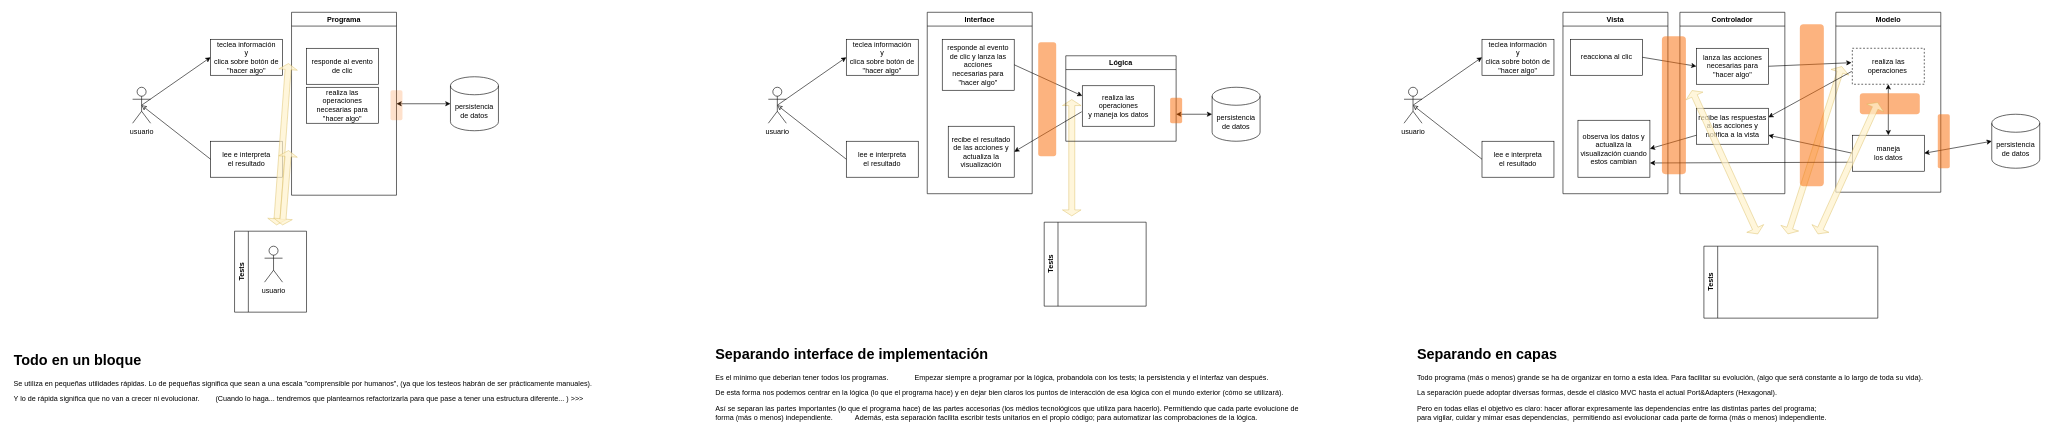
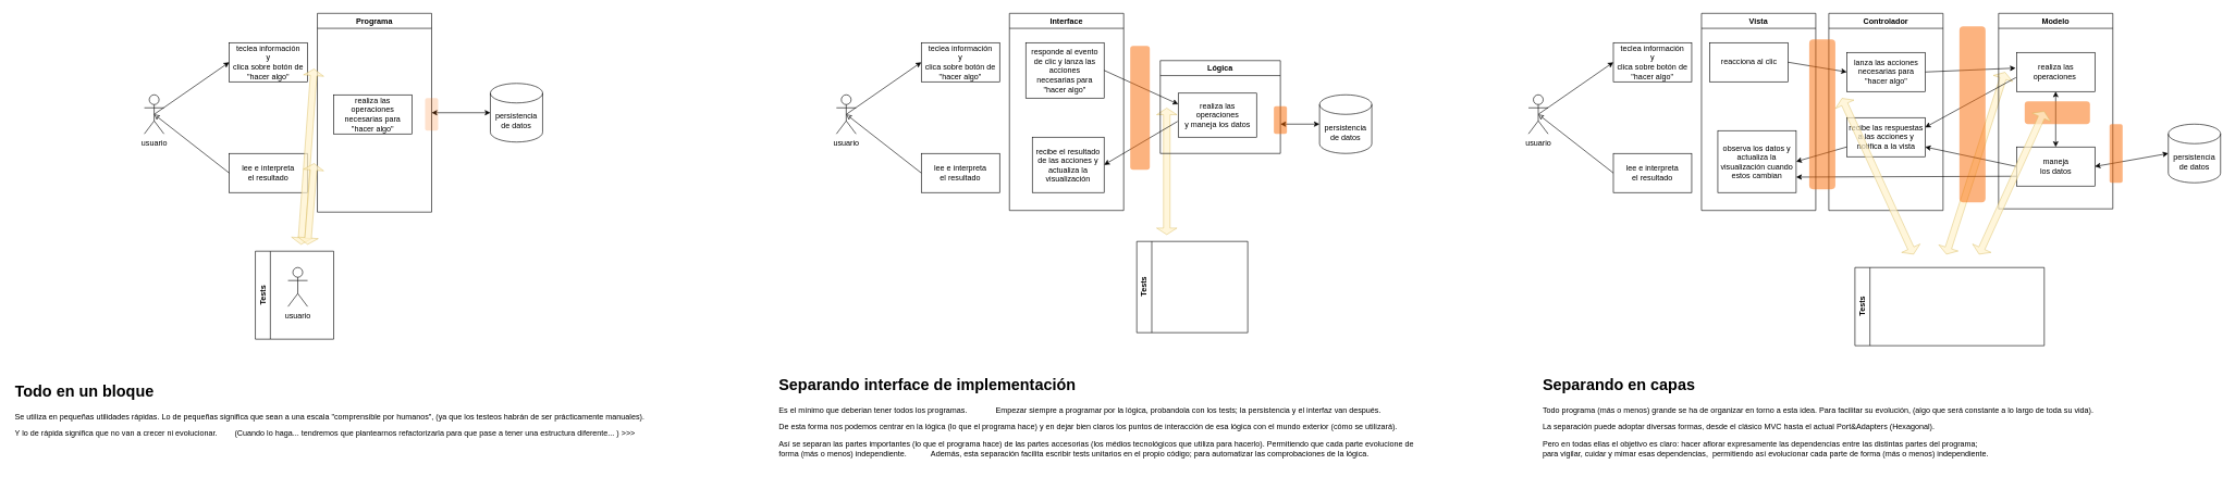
  <mxCell id="0" />
  <mxCell id="1" parent="0" />
  <mxCell id="2" value="usuario" style="shape=umlActor;verticalLabelPosition=bottom;verticalAlign=top;html=1;outlineConnect=0;" parent="1" vertex="1"><mxGeometry x="220" y="145" width="30" height="60" as="geometry" /></mxCell>
  <mxCell id="3" value="teclea información&lt;br&gt;y&lt;br&gt;clica sobre botón de &quot;hacer algo&quot;" style="rounded=0;whiteSpace=wrap;html=1;" parent="1" vertex="1"><mxGeometry x="350" y="65" width="120" height="60" as="geometry" /></mxCell>
  <mxCell id="4" value="realiza las operaciones necesarias para &quot;hacer algo&quot;" style="rounded=0;whiteSpace=wrap;html=1;" parent="1" vertex="1"><mxGeometry x="510" y="145" width="120" height="60" as="geometry" /></mxCell>
  <mxCell id="5" value="persistencia de datos" style="shape=cylinder3;whiteSpace=wrap;html=1;boundedLbl=1;backgroundOutline=1;size=15;" parent="1" vertex="1"><mxGeometry x="750" y="127.5" width="80" height="90" as="geometry" /></mxCell>
  <mxCell id="6" value="" style="endArrow=classic;startArrow=none;html=1;rounded=0;exitX=0.5;exitY=0.5;exitDx=0;exitDy=0;exitPerimeter=0;entryX=0;entryY=0.5;entryDx=0;entryDy=0;startFill=0;" parent="1" source="2" target="3" edge="1"><mxGeometry width="50" height="50" relative="1" as="geometry"><mxPoint x="240" y="215" as="sourcePoint" /><mxPoint x="290" y="165" as="targetPoint" /></mxGeometry></mxCell>
  <mxCell id="7" value="" style="endArrow=classic;startArrow=classic;html=1;rounded=0;exitX=1;exitY=0.5;exitDx=0;exitDy=0;entryX=0;entryY=0.5;entryDx=0;entryDy=0;entryPerimeter=0;" parent="1" source="10" target="5" edge="1"><mxGeometry width="50" height="50" relative="1" as="geometry"><mxPoint x="660" y="285" as="sourcePoint" /><mxPoint x="710" y="235" as="targetPoint" /></mxGeometry></mxCell>
  <mxCell id="8" value="lee e interpreta&lt;br&gt;el resultado" style="rounded=0;whiteSpace=wrap;html=1;" parent="1" vertex="1"><mxGeometry x="350" y="235" width="120" height="60" as="geometry" /></mxCell>
  <mxCell id="9" value="" style="endArrow=none;startArrow=classic;html=1;rounded=0;exitX=0.5;exitY=0.5;exitDx=0;exitDy=0;exitPerimeter=0;entryX=0;entryY=0.5;entryDx=0;entryDy=0;startFill=0;" parent="1" source="2" target="8" edge="1"><mxGeometry width="50" height="50" relative="1" as="geometry"><mxPoint x="660" y="285" as="sourcePoint" /><mxPoint x="710" y="235" as="targetPoint" /></mxGeometry></mxCell>
  <mxCell id="10" value="Programa" style="swimlane;whiteSpace=wrap;html=1;" parent="1" vertex="1"><mxGeometry x="485" y="20" width="175" height="305" as="geometry" /></mxCell>
- <mxCell id="11" value="responde al evento&lt;br&gt;de clic" style="rounded=0;whiteSpace=wrap;html=1;" parent="10" vertex="1"><mxGeometry x="25" y="60" width="120" height="60" as="geometry" /></mxCell>
  <mxCell id="12" value="Tests" style="swimlane;horizontal=0;whiteSpace=wrap;html=1;" parent="1" vertex="1"><mxGeometry x="390" y="385" width="120" height="135" as="geometry" /></mxCell>
  <mxCell id="13" value="usuario" style="shape=umlActor;verticalLabelPosition=bottom;verticalAlign=top;html=1;outlineConnect=0;" parent="12" vertex="1"><mxGeometry x="50" y="25" width="30" height="60" as="geometry" /></mxCell>
  <mxCell id="14" value="" style="shape=flexArrow;endArrow=classic;startArrow=classic;html=1;rounded=0;fillColor=#fff2cc;strokeColor=#d6b656;endSize=3;startSize=3;opacity=70;" parent="1" edge="1"><mxGeometry width="100" height="100" relative="1" as="geometry"><mxPoint x="460" y="375" as="sourcePoint" /><mxPoint x="480" y="105" as="targetPoint" /></mxGeometry></mxCell>
  <mxCell id="15" value="" style="shape=flexArrow;endArrow=classic;startArrow=classic;html=1;rounded=0;fillColor=#fff2cc;strokeColor=#d6b656;endSize=3;startSize=3;opacity=70;" parent="1" edge="1"><mxGeometry width="100" height="100" relative="1" as="geometry"><mxPoint x="470" y="375" as="sourcePoint" /><mxPoint x="480" y="250" as="targetPoint" /></mxGeometry></mxCell>
  <mxCell id="16" value="usuario" style="shape=umlActor;verticalLabelPosition=bottom;verticalAlign=top;html=1;outlineConnect=0;" parent="1" vertex="1"><mxGeometry x="1280" y="145" width="30" height="60" as="geometry" /></mxCell>
  <mxCell id="17" value="teclea información&lt;br&gt;y&lt;br&gt;clica sobre botón de &quot;hacer algo&quot;" style="rounded=0;whiteSpace=wrap;html=1;" parent="1" vertex="1"><mxGeometry x="1410" y="65" width="120" height="60" as="geometry" /></mxCell>
  <mxCell id="18" value="responde al evento&lt;br&gt;de clic y lanza las acciones necesarias&amp;nbsp;para &quot;hacer algo&quot;" style="rounded=0;whiteSpace=wrap;html=1;" parent="1" vertex="1"><mxGeometry x="1570" y="65" width="120" height="85" as="geometry" /></mxCell>
  <mxCell id="19" value="realiza las operaciones &lt;br&gt;y maneja los datos" style="rounded=0;whiteSpace=wrap;html=1;" parent="1" vertex="1"><mxGeometry x="1803.5" y="142.5" width="120" height="67.5" as="geometry" /></mxCell>
  <mxCell id="20" value="persistencia de datos" style="shape=cylinder3;whiteSpace=wrap;html=1;boundedLbl=1;backgroundOutline=1;size=15;" parent="1" vertex="1"><mxGeometry x="2020" y="145" width="80" height="90" as="geometry" /></mxCell>
  <mxCell id="21" value="" style="endArrow=classic;startArrow=none;html=1;rounded=0;exitX=0.5;exitY=0.5;exitDx=0;exitDy=0;exitPerimeter=0;entryX=0;entryY=0.5;entryDx=0;entryDy=0;startFill=0;" parent="1" source="16" target="17" edge="1"><mxGeometry width="50" height="50" relative="1" as="geometry"><mxPoint x="1300" y="215" as="sourcePoint" /><mxPoint x="1350" y="165" as="targetPoint" /></mxGeometry></mxCell>
  <mxCell id="22" value="" style="endArrow=classic;startArrow=classic;html=1;rounded=0;entryX=0;entryY=0.5;entryDx=0;entryDy=0;entryPerimeter=0;" parent="1" target="20" edge="1"><mxGeometry width="50" height="50" relative="1" as="geometry"><mxPoint x="1960" y="190" as="sourcePoint" /><mxPoint x="2010" y="190" as="targetPoint" /></mxGeometry></mxCell>
  <mxCell id="23" value="recibe el resultado de las acciones y actualiza la visualización" style="rounded=0;whiteSpace=wrap;html=1;" parent="1" vertex="1"><mxGeometry x="1580" y="210" width="110" height="85" as="geometry" /></mxCell>
  <mxCell id="24" value="lee e interpreta&lt;br&gt;el resultado" style="rounded=0;whiteSpace=wrap;html=1;" parent="1" vertex="1"><mxGeometry x="1410" y="235" width="120" height="60" as="geometry" /></mxCell>
  <mxCell id="25" value="" style="endArrow=none;startArrow=classic;html=1;rounded=0;exitX=0.5;exitY=0.5;exitDx=0;exitDy=0;exitPerimeter=0;entryX=0;entryY=0.5;entryDx=0;entryDy=0;startFill=0;" parent="1" source="16" target="24" edge="1"><mxGeometry width="50" height="50" relative="1" as="geometry"><mxPoint x="1720" y="285" as="sourcePoint" /><mxPoint x="1770" y="235" as="targetPoint" /></mxGeometry></mxCell>
  <mxCell id="26" value="Interface" style="swimlane;whiteSpace=wrap;html=1;" parent="1" vertex="1"><mxGeometry x="1545" y="20" width="175" height="302.5" as="geometry" /></mxCell>
  <mxCell id="27" value="Tests" style="swimlane;horizontal=0;whiteSpace=wrap;html=1;" parent="1" vertex="1"><mxGeometry x="1740" y="370" width="170" height="140" as="geometry" /></mxCell>
  <mxCell id="28" value="" style="shape=flexArrow;endArrow=classic;startArrow=classic;html=1;rounded=0;fillColor=#fff2cc;strokeColor=#d6b656;endSize=3;startSize=3;opacity=70;" parent="1" edge="1"><mxGeometry width="100" height="100" relative="1" as="geometry"><mxPoint x="1786" y="360" as="sourcePoint" /><mxPoint x="1786" y="165" as="targetPoint" /></mxGeometry></mxCell>
  <mxCell id="29" value="Lógica" style="swimlane;whiteSpace=wrap;html=1;" parent="1" vertex="1"><mxGeometry x="1776" y="92.5" width="184" height="142.5" as="geometry" /></mxCell>
  <mxCell id="30" value="" style="rounded=1;whiteSpace=wrap;html=1;fillColor=#fa6800;fontColor=#000000;strokeColor=none;fillStyle=auto;opacity=50;" parent="29" vertex="1"><mxGeometry x="174" y="70" width="20" height="42.5" as="geometry" /></mxCell>
  <mxCell id="31" value="" style="endArrow=classic;startArrow=none;html=1;rounded=0;exitX=1;exitY=0.5;exitDx=0;exitDy=0;startFill=0;entryX=0;entryY=0.25;entryDx=0;entryDy=0;" parent="1" source="18" target="19" edge="1"><mxGeometry width="50" height="50" relative="1" as="geometry"><mxPoint x="1305" y="185.5" as="sourcePoint" /><mxPoint x="1420" y="105.5" as="targetPoint" /></mxGeometry></mxCell>
  <mxCell id="32" value="" style="endArrow=classic;startArrow=none;html=1;rounded=0;entryX=1;entryY=0.5;entryDx=0;entryDy=0;startFill=0;exitX=-0.008;exitY=0.642;exitDx=0;exitDy=0;exitPerimeter=0;" parent="1" source="19" target="23" edge="1"><mxGeometry width="50" height="50" relative="1" as="geometry"><mxPoint x="1780" y="182.5" as="sourcePoint" /><mxPoint x="1430" y="115.5" as="targetPoint" /></mxGeometry></mxCell>
  <mxCell id="33" value="usuario" style="shape=umlActor;verticalLabelPosition=bottom;verticalAlign=top;html=1;outlineConnect=0;" parent="1" vertex="1"><mxGeometry x="2340" y="145" width="30" height="60" as="geometry" /></mxCell>
  <mxCell id="34" value="teclea información&lt;br&gt;y&lt;br&gt;clica sobre botón de &quot;hacer algo&quot;" style="rounded=0;whiteSpace=wrap;html=1;" parent="1" vertex="1"><mxGeometry x="2470" y="65" width="120" height="60" as="geometry" /></mxCell>
  <mxCell id="35" value="persistencia de datos" style="shape=cylinder3;whiteSpace=wrap;html=1;boundedLbl=1;backgroundOutline=1;size=15;" parent="1" vertex="1"><mxGeometry x="3320" y="190" width="80" height="90" as="geometry" /></mxCell>
  <mxCell id="36" value="" style="endArrow=classic;startArrow=none;html=1;rounded=0;exitX=0.5;exitY=0.5;exitDx=0;exitDy=0;exitPerimeter=0;entryX=0;entryY=0.5;entryDx=0;entryDy=0;startFill=0;" parent="1" source="33" target="34" edge="1"><mxGeometry width="50" height="50" relative="1" as="geometry"><mxPoint x="2360" y="215" as="sourcePoint" /><mxPoint x="2410" y="165" as="targetPoint" /></mxGeometry></mxCell>
  <mxCell id="37" value="" style="endArrow=classic;startArrow=classic;html=1;rounded=0;exitX=1;exitY=0.5;exitDx=0;exitDy=0;entryX=0;entryY=0.5;entryDx=0;entryDy=0;entryPerimeter=0;" parent="1" source="46" target="35" edge="1"><mxGeometry width="50" height="50" relative="1" as="geometry"><mxPoint x="2780" y="285" as="sourcePoint" /><mxPoint x="2830" y="235" as="targetPoint" /></mxGeometry></mxCell>
  <mxCell id="38" value="observa los datos y actualiza la visualización cuando estos cambian" style="rounded=0;whiteSpace=wrap;html=1;" parent="1" vertex="1"><mxGeometry x="2630" y="200" width="120" height="95" as="geometry" /></mxCell>
  <mxCell id="39" value="lee e interpreta&lt;br&gt;el resultado" style="rounded=0;whiteSpace=wrap;html=1;" parent="1" vertex="1"><mxGeometry x="2470" y="235" width="120" height="60" as="geometry" /></mxCell>
  <mxCell id="40" value="" style="endArrow=none;startArrow=classic;html=1;rounded=0;exitX=0.5;exitY=0.5;exitDx=0;exitDy=0;exitPerimeter=0;entryX=0;entryY=0.5;entryDx=0;entryDy=0;startFill=0;" parent="1" source="33" target="39" edge="1"><mxGeometry width="50" height="50" relative="1" as="geometry"><mxPoint x="2780" y="285" as="sourcePoint" /><mxPoint x="2830" y="235" as="targetPoint" /></mxGeometry></mxCell>
  <mxCell id="41" value="Vista" style="swimlane;whiteSpace=wrap;html=1;startSize=23;" parent="1" vertex="1"><mxGeometry x="2605" y="20" width="175" height="302.5" as="geometry" /></mxCell>
  <mxCell id="42" value="reacciona al clic" style="rounded=0;whiteSpace=wrap;html=1;" parent="41" vertex="1"><mxGeometry x="12.5" y="45" width="120" height="60" as="geometry" /></mxCell>
  <mxCell id="43" value="Tests" style="swimlane;horizontal=0;whiteSpace=wrap;html=1;" parent="1" vertex="1"><mxGeometry x="2840" y="410" width="290" height="120" as="geometry" /></mxCell>
  <mxCell id="44" value="" style="shape=flexArrow;endArrow=classic;startArrow=classic;html=1;rounded=0;fillColor=#fff2cc;strokeColor=#d6b656;endSize=3;startSize=3;opacity=70;" parent="1" edge="1"><mxGeometry width="100" height="100" relative="1" as="geometry"><mxPoint x="2980" y="390" as="sourcePoint" /><mxPoint x="3070" y="110" as="targetPoint" /></mxGeometry></mxCell>
  <mxCell id="45" value="Modelo" style="swimlane;whiteSpace=wrap;html=1;" parent="1" vertex="1"><mxGeometry x="3060" y="20" width="175" height="300" as="geometry" /></mxCell>
  <mxCell id="46" value="maneja &lt;br&gt;los datos" style="rounded=0;whiteSpace=wrap;html=1;" parent="45" vertex="1"><mxGeometry x="27.5" y="205" width="120" height="60" as="geometry" /></mxCell>
- <mxCell id="47" value="realiza las operaciones&amp;nbsp;" style="rounded=0;whiteSpace=wrap;html=1;dashed=1;" parent="45" vertex="1"><mxGeometry x="27.5" y="60" width="120" height="60" as="geometry" /></mxCell>
+ <mxCell id="47" value="realiza las operaciones&amp;nbsp;" style="rounded=0;whiteSpace=wrap;html=1;" parent="45" vertex="1"><mxGeometry x="27.5" y="60" width="120" height="60" as="geometry" /></mxCell>
  <mxCell id="48" value="" style="endArrow=classic;startArrow=classic;html=1;rounded=0;exitX=0.5;exitY=1;exitDx=0;exitDy=0;" parent="45" source="47" target="46" edge="1"><mxGeometry width="50" height="50" relative="1" as="geometry"><mxPoint x="158" y="240" as="sourcePoint" /><mxPoint x="260" y="240" as="targetPoint" /></mxGeometry></mxCell>
  <mxCell id="49" value="" style="rounded=1;whiteSpace=wrap;html=1;fillColor=#fa6800;fontColor=#000000;strokeColor=none;fillStyle=auto;opacity=50;" parent="45" vertex="1"><mxGeometry x="40" y="135" width="100" height="35" as="geometry" /></mxCell>
  <mxCell id="50" value="" style="endArrow=classic;startArrow=none;html=1;rounded=0;exitX=1;exitY=0.5;exitDx=0;exitDy=0;startFill=0;entryX=-0.012;entryY=0.4;entryDx=0;entryDy=0;entryPerimeter=0;" parent="1" source="53" target="47" edge="1"><mxGeometry width="50" height="50" relative="1" as="geometry"><mxPoint x="2365" y="185.5" as="sourcePoint" /><mxPoint x="2480" y="105.5" as="targetPoint" /></mxGeometry></mxCell>
  <mxCell id="51" value="" style="endArrow=classic;startArrow=none;html=1;rounded=0;entryX=1;entryY=0.25;entryDx=0;entryDy=0;startFill=0;exitX=-0.008;exitY=0.642;exitDx=0;exitDy=0;exitPerimeter=0;" parent="1" source="47" target="54" edge="1"><mxGeometry width="50" height="50" relative="1" as="geometry"><mxPoint x="2840" y="182.5" as="sourcePoint" /><mxPoint x="2490" y="115.5" as="targetPoint" /></mxGeometry></mxCell>
  <mxCell id="52" value="Controlador" style="swimlane;whiteSpace=wrap;html=1;startSize=23;" parent="1" vertex="1"><mxGeometry x="2800" y="20" width="175" height="302.5" as="geometry" /></mxCell>
  <mxCell id="53" value="lanza las acciones necesarias&amp;nbsp;para &quot;hacer algo&quot;" style="rounded=0;whiteSpace=wrap;html=1;" parent="52" vertex="1"><mxGeometry x="27.5" y="60" width="120" height="60" as="geometry" /></mxCell>
  <mxCell id="54" value="recibe las respuestas a las acciones y notifica a la vista" style="rounded=0;whiteSpace=wrap;html=1;" parent="52" vertex="1"><mxGeometry x="27.5" y="160" width="120" height="60" as="geometry" /></mxCell>
  <mxCell id="55" value="" style="endArrow=classic;startArrow=none;html=1;rounded=0;exitX=1;exitY=0.5;exitDx=0;exitDy=0;startFill=0;entryX=0;entryY=0.5;entryDx=0;entryDy=0;" parent="1" source="42" target="53" edge="1"><mxGeometry width="50" height="50" relative="1" as="geometry"><mxPoint x="2958" y="105" as="sourcePoint" /><mxPoint x="2830" y="95" as="targetPoint" /></mxGeometry></mxCell>
  <mxCell id="56" value="" style="endArrow=classic;startArrow=none;html=1;rounded=0;entryX=1;entryY=0.75;entryDx=0;entryDy=0;startFill=0;exitX=0;exitY=0.75;exitDx=0;exitDy=0;endFill=1;" parent="1" source="46" target="38" edge="1"><mxGeometry width="50" height="50" relative="1" as="geometry"><mxPoint x="3097" y="134" as="sourcePoint" /><mxPoint x="2958" y="240" as="targetPoint" /></mxGeometry></mxCell>
  <mxCell id="57" value="" style="endArrow=classic;startArrow=none;html=1;rounded=0;entryX=1;entryY=0.5;entryDx=0;entryDy=0;startFill=0;exitX=0;exitY=0.75;exitDx=0;exitDy=0;" parent="1" source="54" target="38" edge="1"><mxGeometry width="50" height="50" relative="1" as="geometry"><mxPoint x="3107" y="144" as="sourcePoint" /><mxPoint x="2968" y="250" as="targetPoint" /></mxGeometry></mxCell>
  <mxCell id="58" value="" style="endArrow=classic;startArrow=none;html=1;rounded=0;entryX=1;entryY=0.75;entryDx=0;entryDy=0;startFill=0;exitX=0;exitY=0.5;exitDx=0;exitDy=0;" parent="1" source="46" target="54" edge="1"><mxGeometry width="50" height="50" relative="1" as="geometry"><mxPoint x="3097" y="159" as="sourcePoint" /><mxPoint x="2958" y="240" as="targetPoint" /></mxGeometry></mxCell>
  <mxCell id="59" value="" style="shape=flexArrow;endArrow=classic;startArrow=classic;html=1;rounded=0;fillColor=#fff2cc;strokeColor=#d6b656;endSize=3;startSize=3;opacity=70;" parent="1" edge="1"><mxGeometry width="100" height="100" relative="1" as="geometry"><mxPoint x="3030" y="390" as="sourcePoint" /><mxPoint x="3130" y="170" as="targetPoint" /></mxGeometry></mxCell>
  <mxCell id="60" value="" style="shape=flexArrow;endArrow=classic;startArrow=classic;html=1;rounded=0;fillColor=#fff2cc;strokeColor=#d6b656;endSize=3;startSize=3;opacity=70;" parent="1" edge="1"><mxGeometry width="100" height="100" relative="1" as="geometry"><mxPoint x="2930" y="390" as="sourcePoint" /><mxPoint x="2820" y="150" as="targetPoint" /></mxGeometry></mxCell>
  <mxCell id="61" value="&lt;h1 style=&quot;margin-top: 0px;&quot;&gt;Todo en un bloque&lt;/h1&gt;&lt;p&gt;Se utiliza en pequeñas utilidades rápidas. Lo de pequeñas significa que sean a una escala &quot;comprensible por humanos&quot;, (ya que los testeos habrán de ser prácticamente manuales).&lt;/p&gt;&lt;p&gt;Y lo de rápida significa que no van a crecer ni evolucionar.&amp;nbsp; &amp;nbsp; &amp;nbsp; &amp;nbsp; (Cuando lo haga... tendremos que plantearnos refactorizarla para que pase a tener una estructura diferente... ) &amp;gt;&amp;gt;&amp;gt;&lt;/p&gt;" style="text;html=1;whiteSpace=wrap;overflow=hidden;rounded=0;" parent="1" vertex="1"><mxGeometry x="20" y="580" width="1000" height="110" as="geometry" /></mxCell>
  <mxCell id="62" value="&lt;h1 style=&quot;margin-top: 0px;&quot;&gt;Separando interface de implementación&lt;/h1&gt;&lt;p&gt;Es el mínimo que deberian tener todos los programas.&amp;nbsp; &amp;nbsp; &amp;nbsp; &amp;nbsp; &amp;nbsp; &amp;nbsp; &amp;nbsp;E&lt;span style=&quot;background-color: transparent; color: light-dark(rgb(0, 0, 0), rgb(255, 255, 255));&quot;&gt;mpezar siempre a programar por la lógica, probandola con los tests; la persistencia y el interfaz van después.&lt;/span&gt;&lt;/p&gt;&lt;p&gt;De esta forma nos podemos centrar en la lógica&amp;nbsp;&lt;span style=&quot;background-color: transparent; color: light-dark(rgb(0, 0, 0), rgb(255, 255, 255));&quot;&gt;(lo que el programa hace)&lt;/span&gt;&lt;span style=&quot;background-color: transparent; color: light-dark(rgb(0, 0, 0), rgb(255, 255, 255));&quot;&gt;&amp;nbsp;&lt;/span&gt;&lt;span style=&quot;background-color: transparent; color: light-dark(rgb(0, 0, 0), rgb(255, 255, 255));&quot;&gt;y en dejar bien claros los puntos de interacción de esa lógica con el mundo exterior&amp;nbsp;&lt;/span&gt;&lt;span style=&quot;background-color: transparent; color: light-dark(rgb(0, 0, 0), rgb(255, 255, 255));&quot;&gt;(cómo se utilizará)&lt;/span&gt;&lt;span style=&quot;background-color: transparent; color: light-dark(rgb(0, 0, 0), rgb(255, 255, 255));&quot;&gt;.&amp;nbsp;&lt;/span&gt;&lt;/p&gt;&lt;p&gt;Así se separan las partes importantes (lo que el programa hace) de las partes accesorias (los médios tecnológicos que utiliza para hacerlo). Permitiendo que cada parte evolucione de forma (más o menos) independiente.&amp;nbsp; &amp;nbsp; &amp;nbsp; &amp;nbsp; &amp;nbsp; &amp;nbsp;Además, esta separación facilita escribir tests unitarios en el propio código; para automatizar las comprobaciones de la lógica.&lt;/p&gt;" style="text;html=1;whiteSpace=wrap;overflow=hidden;rounded=0;" parent="1" vertex="1"><mxGeometry x="1190" y="570" width="980" height="140" as="geometry" /></mxCell>
  <mxCell id="63" value="&lt;h1 style=&quot;margin-top: 0px;&quot;&gt;Separando en capas&lt;/h1&gt;&lt;p&gt;Todo programa (más o menos) grande se ha de organizar en torno a esta idea. Para facilitar su evolución, (algo que será constante a lo largo de toda su vida).&lt;/p&gt;&lt;p&gt;La separación puede adoptar diversas formas, desde el clásico MVC hasta el actual Port&amp;amp;Adapters (Hexagonal).&amp;nbsp;&lt;/p&gt;&lt;p&gt;Pero en todas ellas el objetivo es claro: hacer aflorar expresamente las dependencias entre las distintas partes del programa;&lt;br&gt;&lt;span style=&quot;background-color: transparent; color: light-dark(rgb(0, 0, 0), rgb(255, 255, 255));&quot;&gt;para vigilar, cuidar y mimar esas dependencias,&amp;nbsp; permitiendo así evolucionar cada parte de forma (más o menos) independiente.&lt;/span&gt;&lt;/p&gt;" style="text;html=1;whiteSpace=wrap;overflow=hidden;rounded=0;" parent="1" vertex="1"><mxGeometry x="2360" y="570" width="1030" height="140" as="geometry" /></mxCell>
  <mxCell id="64" value="" style="rounded=1;whiteSpace=wrap;html=1;fillColor=#fa6800;fontColor=#000000;strokeColor=none;fillStyle=auto;opacity=20;" parent="1" vertex="1"><mxGeometry x="650" y="150" width="20" height="50" as="geometry" /></mxCell>
  <mxCell id="65" value="" style="rounded=1;whiteSpace=wrap;html=1;fillColor=#fa6800;fontColor=#000000;strokeColor=none;fillStyle=auto;opacity=50;" parent="1" vertex="1"><mxGeometry x="1730" y="70" width="30" height="190" as="geometry" /></mxCell>
  <mxCell id="66" value="" style="rounded=1;whiteSpace=wrap;html=1;fillColor=#fa6800;fontColor=#000000;strokeColor=none;fillStyle=auto;opacity=50;" parent="1" vertex="1"><mxGeometry x="2770" y="60" width="40" height="230" as="geometry" /></mxCell>
  <mxCell id="67" value="" style="rounded=1;whiteSpace=wrap;html=1;fillColor=#fa6800;fontColor=#000000;strokeColor=none;fillStyle=auto;opacity=50;" parent="1" vertex="1"><mxGeometry x="3000" y="40" width="40" height="270" as="geometry" /></mxCell>
  <mxCell id="68" value="" style="rounded=1;whiteSpace=wrap;html=1;fillColor=#fa6800;fontColor=#000000;strokeColor=none;fillStyle=auto;opacity=50;" parent="1" vertex="1"><mxGeometry x="3230" y="190" width="20" height="90" as="geometry" /></mxCell>
